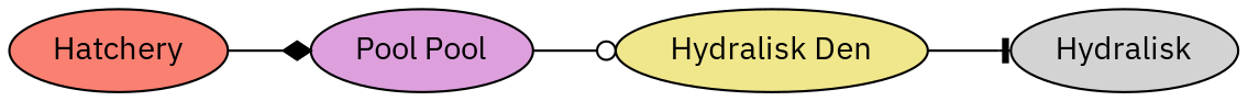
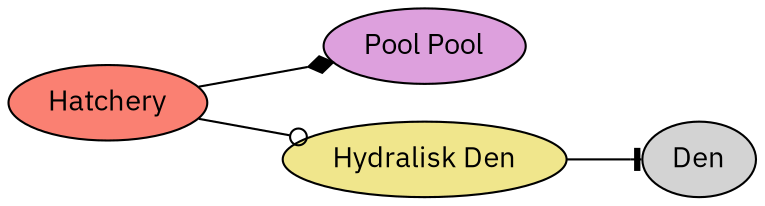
  digraph {
    fontname="IBM Plex Sans"
    rankdir=LR
    node [fontname="IBM Plex Sans" penwidth=1 strength=1 style=filled x=0 y=0 z=0]
    edge [fontname="IBM Plex Sans"]
    n1 [depth=0 fillcolor=salmon label=Hatchery]
    n2 [depth=1 fillcolor=plum label="Pool Pool"]
    n3 [depth=2 fillcolor=khaki label="Hydralisk Den"]
-   n4 [depth=3 fillcolor=lightgrey label=Hydralisk]
+   n4 [depth=3 fillcolor=lightgrey label=Den]
    n1 -> n2 [arrowhead=diamond]
-   n2 -> n3 [arrowhead=odot]
+   n1 -> n3 [arrowhead=odot]
    n3 -> n4 [arrowhead=tee]
  }
